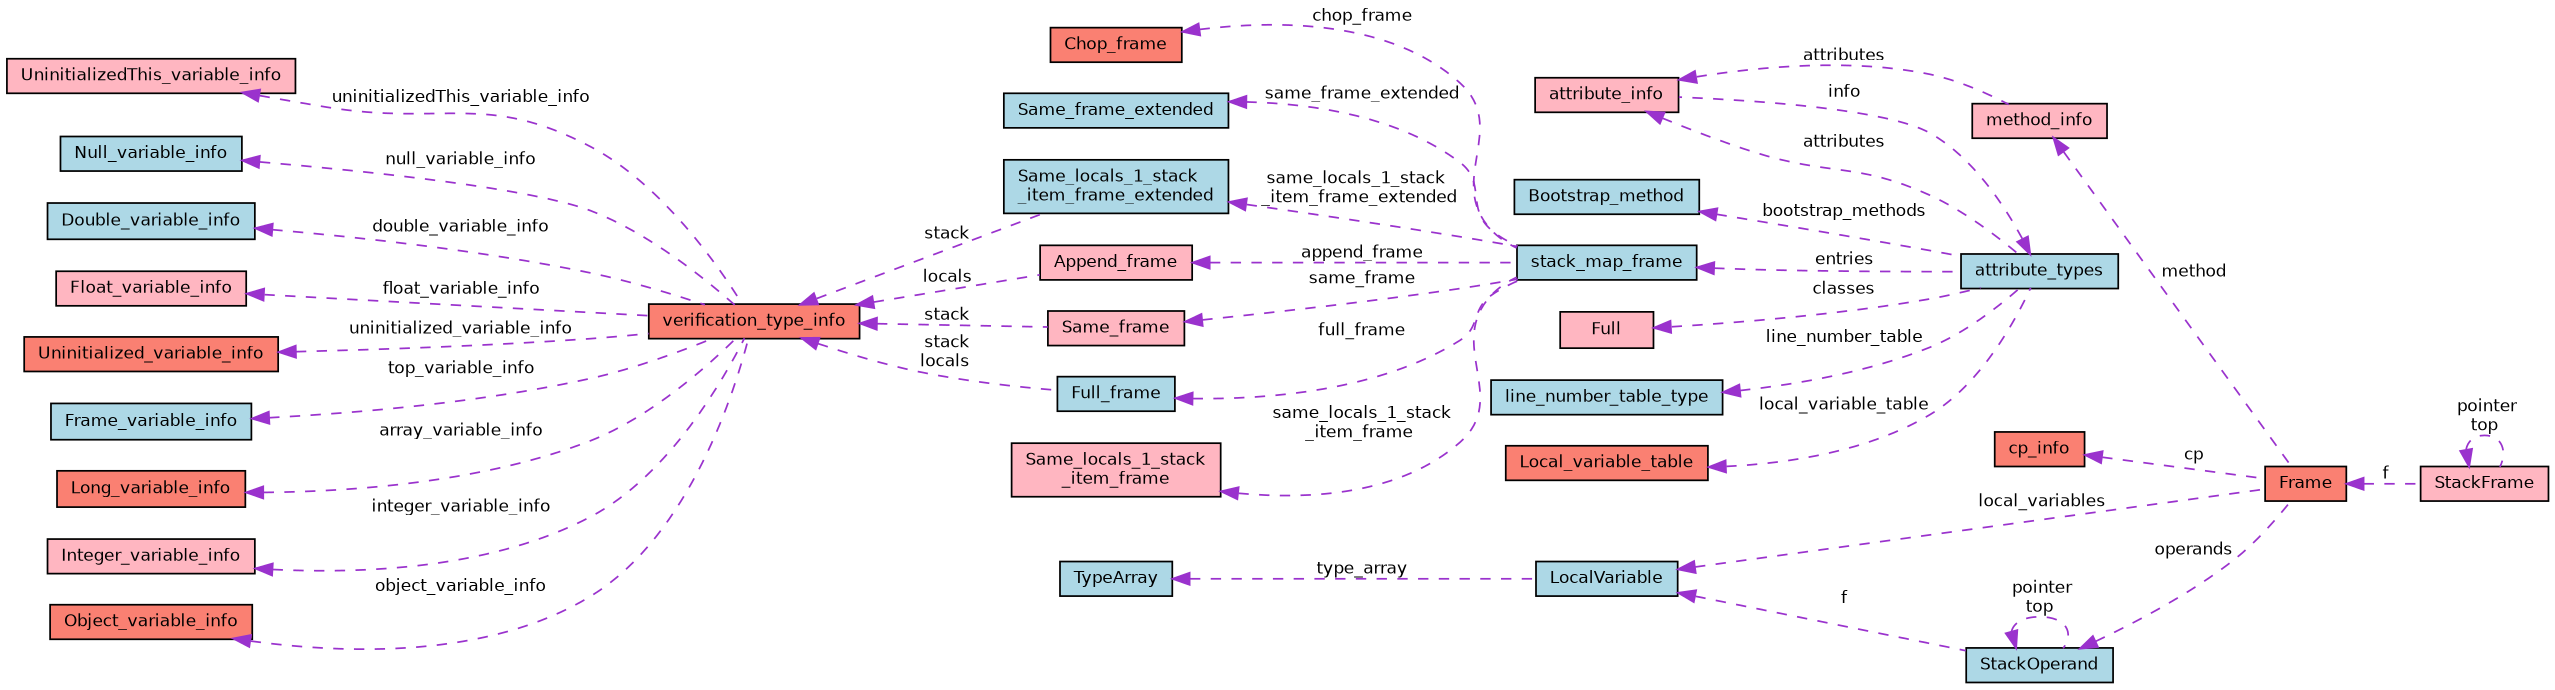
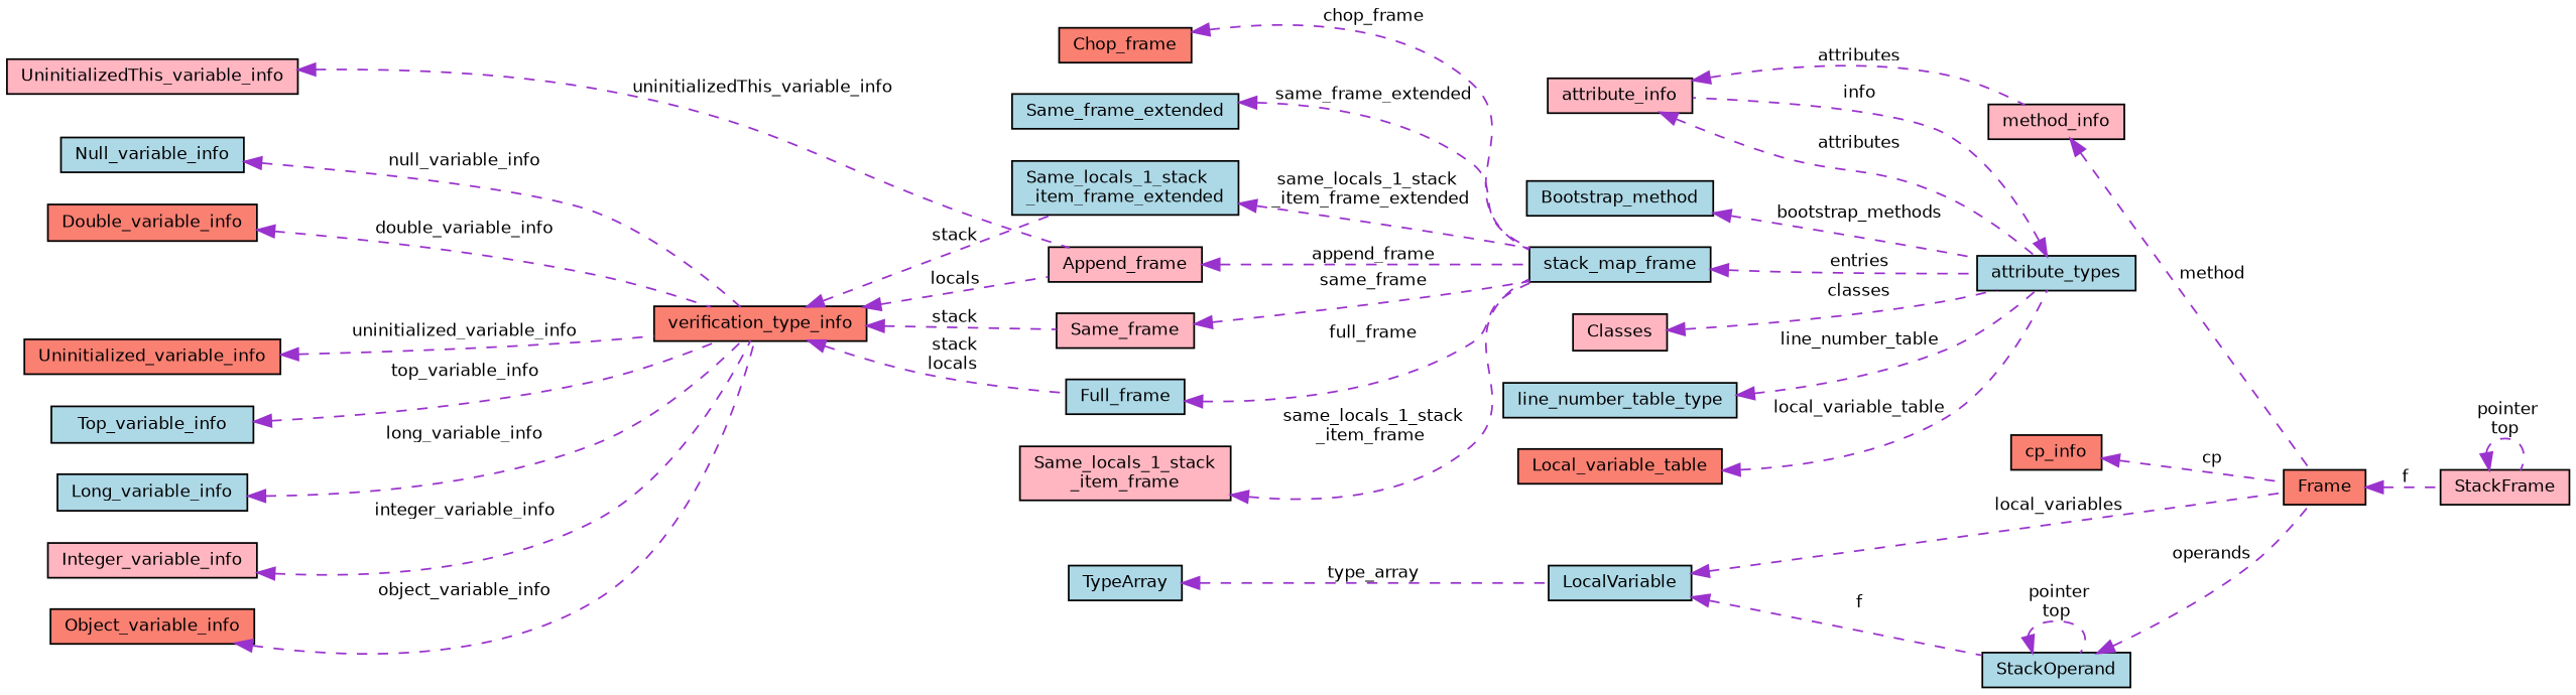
  digraph {
    rankdir=LR
    node [color=black fillcolor=lightblue fontname=Helvetica fontsize=10 shape=record style=filled]
    edge [color=darkorchid3 dir=back fontname=Helvetica fontsize=10 labelfontname=Helvetica labelfontsize=10 style=dashed]
    n1 [fillcolor=lightpink fontcolor=black height=0.2 label=StackFrame width=0.4]
    n2 [fillcolor=salmon height=0.2 label=Frame width=0.4]
    n3 [fillcolor=lightpink height=0.2 label=method_info width=0.4]
    n4 [fillcolor=lightpink height=0.2 label=attribute_info width=0.4]
    n5 [height=0.2 label=attribute_types width=0.4]
    n6 [height=0.2 label=Bootstrap_method width=0.4]
    n7 [fillcolor=salmon height=0.2 label=Local_variable_table width=0.4]
    n8 [height=0.2 label=stack_map_frame width=0.4]
    n9 [fillcolor=lightpink height=0.2 label=Same_frame width=0.4]
    n10 [height=0.2 label=Full_frame width=0.4]
    n11 [fillcolor=salmon height=0.2 label=verification_type_info width=0.4]
    n12 [height=0.2 label="Same_locals_1_stack\l_item_frame_extended" width=0.4]
    n13 [fillcolor=lightpink height=0.2 label=Append_frame width=0.4]
    n14 [fillcolor=lightpink height=0.2 label="Same_locals_1_stack\l_item_frame" width=0.4]
-   n15 [fillcolor=lightpink height=0.2 label=Float_variable_info width=0.4]
    n16 [fillcolor=salmon height=0.2 label=Uninitialized_variable_info width=0.4]
-   n17 [height=0.2 label=Frame_variable_info width=0.4]
+   n17 [height=0.2 label=Top_variable_info width=0.4]
    n18 [fillcolor=lightpink height=0.2 label=UninitializedThis_variable_info width=0.4]
-   n19 [fillcolor=salmon height=0.2 label=Long_variable_info width=0.4]
+   n19 [height=0.2 label=Long_variable_info width=0.4]
    n20 [fillcolor=lightpink height=0.2 label=Integer_variable_info width=0.4]
    n21 [fillcolor=salmon height=0.2 label=Object_variable_info width=0.4]
    n22 [height=0.2 label=Null_variable_info width=0.4]
-   n23 [height=0.2 label=Double_variable_info width=0.4]
+   n23 [fillcolor=salmon height=0.2 label=Double_variable_info width=0.4]
    n24 [fillcolor=salmon height=0.2 label=Chop_frame width=0.4]
    n25 [height=0.2 label=Same_frame_extended width=0.4]
-   n26 [fillcolor=lightpink height=0.2 label=Full width=0.4]
+   n26 [fillcolor=lightpink height=0.2 label=Classes width=0.4]
    n27 [height=0.2 label=line_number_table_type width=0.4]
    n28 [fillcolor=salmon height=0.2 label=cp_info width=0.4]
    n29 [height=0.2 label=LocalVariable width=0.4]
    n30 [height=0.2 label=StackOperand width=0.4]
    n31 [height=0.2 label=TypeArray width=0.4]
    n1 -> n1 [label=" pointer\ntop"]
    n2 -> n1 [label=" f"]
    n3 -> n2 [label=" method"]
    n4 -> n3 [label=" attributes"]
    n4 -> n5 [label=" attributes"]
    n5 -> n4 [label=" info"]
    n6 -> n5 [label=" bootstrap_methods"]
    n7 -> n5 [label=" local_variable_table"]
    n8 -> n5 [label=" entries"]
    n9 -> n8 [label=" same_frame"]
    n10 -> n8 [label=" full_frame"]
    n11 -> n9 [label=" stack"]
    n11 -> n10 [label=" stack\nlocals"]
    n11 -> n12 [label=" stack"]
    n11 -> n13 [label=" locals"]
    n12 -> n8 [label=" same_locals_1_stack\l_item_frame_extended"]
    n13 -> n8 [label=" append_frame"]
    n14 -> n8 [label=" same_locals_1_stack\l_item_frame"]
-   n15 -> n11 [label=" float_variable_info"]
    n16 -> n11 [label=" uninitialized_variable_info"]
    n17 -> n11 [label=" top_variable_info"]
-   n18 -> n11 [label=" uninitializedThis_variable_info"]
-   n19 -> n11 [label=" array_variable_info"]
+   n18 -> n13 [label=" uninitializedThis_variable_info"]
+   n19 -> n11 [label=" long_variable_info"]
    n20 -> n11 [label=" integer_variable_info"]
    n21 -> n11 [label=" object_variable_info"]
    n22 -> n11 [label=" null_variable_info"]
    n23 -> n11 [label=" double_variable_info"]
    n24 -> n8 [label=" chop_frame"]
    n25 -> n8 [label=" same_frame_extended"]
    n26 -> n5 [label=" classes"]
    n27 -> n5 [label=" line_number_table"]
    n28 -> n2 [label=" cp"]
    n29 -> n2 [label=" local_variables"]
    n29 -> n30 [label=" f"]
    n30 -> n2 [label=" operands"]
    n30 -> n30 [label=" pointer\ntop"]
    n31 -> n29 [label=" type_array"]
  }
